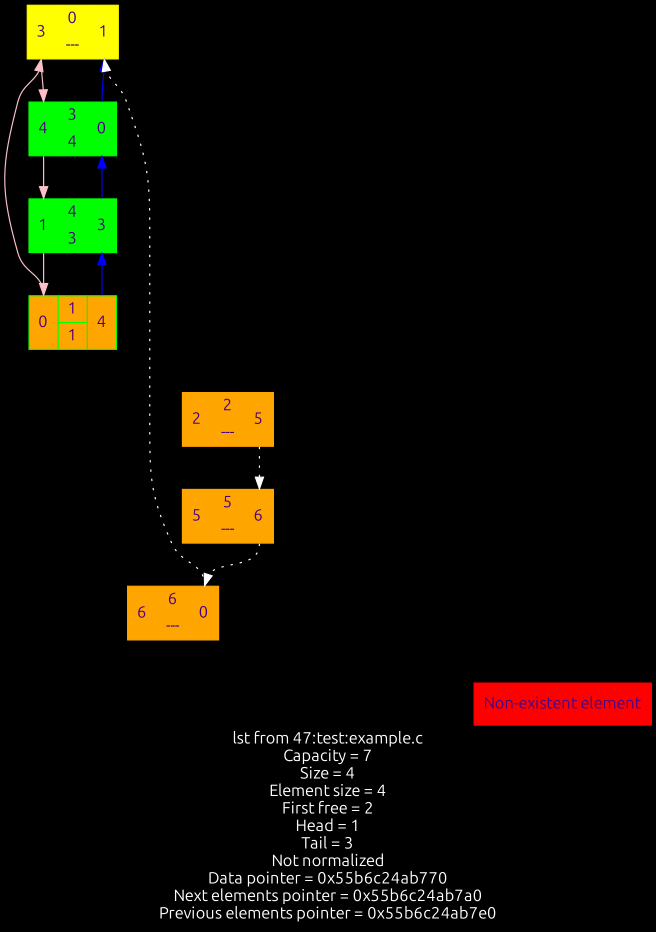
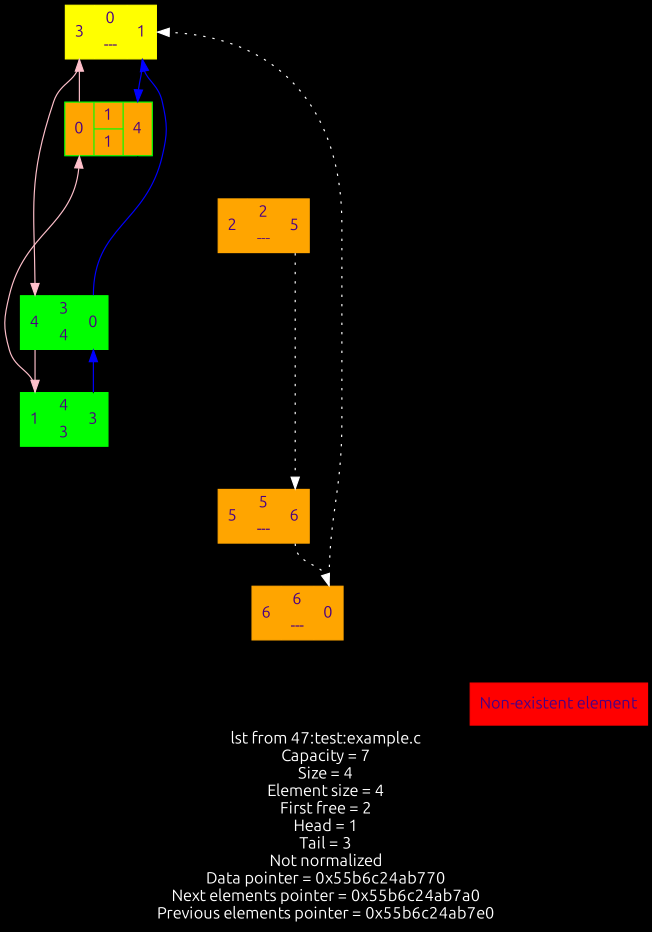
  digraph {
    bgcolor=black
    fontcolor=white
    fontname=Ubuntu
    label="lst from 47:test:example.c\nCapacity = 7\nSize = 4\nElement size = 4\nFirst free = 2\nHead = 1\nTail = 3\nNot normalized\nData pointer = 0x55b6c24ab770\nNext elements pointer = 0x55b6c24ab7a0\nPrevious elements pointer = 0x55b6c24ab7e0"
    node [color=black fontcolor=indigo fontname=Ubuntu shape=record style=filled]
    edge [fontname=Ubuntu]
    n1 [color=yellow label="<LP0> 3 | {0 | ---} | <LN0> 1"]
    LH0 [fontcolor=black]
    n3 [color=green fillcolor=orange label="<LP1> 0 | {1 | 1} | <LN1> 4"]
    LH1 [fontcolor=black]
    n5 [color=orange label="<LP2> 2 | {2 | ---} | <LN2> 5"]
    LH2 [fontcolor=black]
    n7 [color=green label="<LP3> 4 | {3 | 4} | <LN3> 0"]
    LH3 [fontcolor=black]
    n9 [color=green label="<LP4> 1 | {4 | 3} | <LN4> 3"]
    LH4 [fontcolor=black]
    n11 [color=orange label="<LP5> 5 | {5 | ---} | <LN5> 6"]
    LH5 [fontcolor=black]
    n13 [color=orange label="<LP6> 6 | {6 | ---} | <LN6> 0"]
    LH6 [fontcolor=black]
    n15 [color=red label="Non-existent element"]
    LH7 [fontcolor=black]
    subgraph sub_1 {
      rank=same
      n1
      LH0
    }
    subgraph sub_2 {
      rank=same
      n3
      LH1
    }
    subgraph sub_3 {
      rank=same
      n5
      LH2
    }
    subgraph sub_4 {
      rank=same
      n7
      LH3
    }
    subgraph sub_5 {
      rank=same
      n9
      LH4
    }
    subgraph sub_6 {
      rank=same
      n11
      LH5
    }
    subgraph sub_7 {
      rank=same
      n13
      LH6
    }
    subgraph sub_8 {
      rank=same
      n15
      LH7
    }
+   n1 -> n3 [color=blue headport=LN1 tailport=LN0]
    n1 -> n7 [color=pink headport=LP3 tailport=LP0]
    LH0 -> LH1 [weight=100]
    n3 -> n1 [color=pink headport=LP0 tailport=LP1]
-   n3 -> n9 [color=blue headport=LN4 tailport=LN1]
+   n3 -> n9 [color=black headport=LN4 tailport=LN1]
    LH1 -> LH2 [weight=100]
    n5 -> n11 [color=white headport=LN5 style=dotted tailport=LN2]
    LH2 -> LH3 [weight=100]
    n7 -> n1 [color=blue headport=LN0 tailport=LN3]
    n7 -> n9 [color=pink headport=LP4 tailport=LP3]
    LH3 -> LH4 [weight=100]
    n9 -> n3 [color=pink headport=LP1 tailport=LP4]
    n9 -> n7 [color=blue headport=LN3 tailport=LN4]
    LH4 -> LH5 [weight=100]
    n11 -> n13 [color=white headport=LN6 style=dotted tailport=LN5]
    LH5 -> LH6 [weight=100]
    n13 -> n1 [color=white headport=LN0 style=dotted tailport=LN6]
    LH6 -> LH7 [weight=100]
  }
